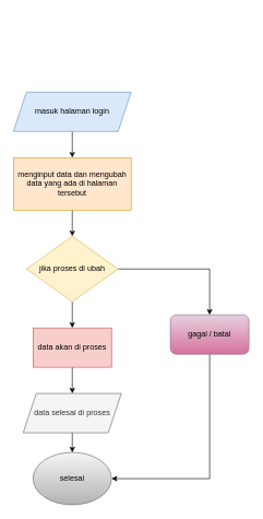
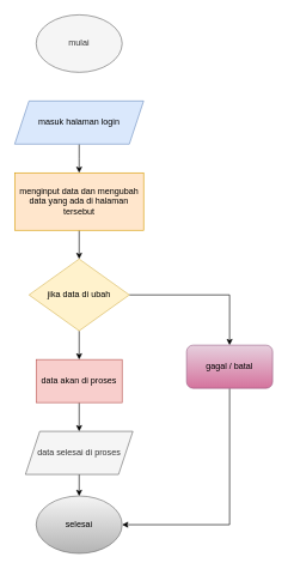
  <mxCell id="0" />
  <mxCell id="1" parent="0" />
+ <mxCell id="2" value="mulai" style="ellipse;whiteSpace=wrap;html=1;fillColor=#f5f5f5;strokeColor=#666666;fontColor=#333333;" parent="1" vertex="1"><mxGeometry x="50" y="20" width="120" height="80" as="geometry" /></mxCell>
  <mxCell id="3" style="edgeStyle=orthogonalEdgeStyle;rounded=0;orthogonalLoop=1;jettySize=auto;html=1;exitX=0.5;exitY=1;exitDx=0;exitDy=0;entryX=0.5;entryY=0;entryDx=0;entryDy=0;" parent="1" source="4" edge="1"><mxGeometry relative="1" as="geometry"><mxPoint x="110" y="240" as="targetPoint" /></mxGeometry></mxCell>
  <mxCell id="4" value="masuk halaman login" style="shape=parallelogram;perimeter=parallelogramPerimeter;whiteSpace=wrap;html=1;fixedSize=1;fillColor=#dae8fc;strokeColor=#6c8ebf;" parent="1" vertex="1"><mxGeometry x="20" y="140" width="180" height="60" as="geometry" /></mxCell>
  <mxCell id="5" style="edgeStyle=orthogonalEdgeStyle;rounded=0;orthogonalLoop=1;jettySize=auto;html=1;exitX=0.5;exitY=1;exitDx=0;exitDy=0;" parent="1" source="6" target="9" edge="1"><mxGeometry relative="1" as="geometry" /></mxCell>
  <mxCell id="6" value="menginput data dan mengubah data yang ada di halaman tersebut&lt;br&gt;" style="rounded=0;whiteSpace=wrap;html=1;fillColor=#ffe6cc;strokeColor=#d79b00;" parent="1" vertex="1"><mxGeometry x="20" y="240" width="180" height="80" as="geometry" /></mxCell>
  <mxCell id="7" style="edgeStyle=orthogonalEdgeStyle;rounded=0;orthogonalLoop=1;jettySize=auto;html=1;exitX=0.5;exitY=1;exitDx=0;exitDy=0;entryX=0.5;entryY=0;entryDx=0;entryDy=0;" parent="1" source="9" target="12" edge="1"><mxGeometry relative="1" as="geometry" /></mxCell>
  <mxCell id="8" style="edgeStyle=orthogonalEdgeStyle;rounded=0;orthogonalLoop=1;jettySize=auto;html=1;exitX=1;exitY=0.5;exitDx=0;exitDy=0;" parent="1" source="9" target="14" edge="1"><mxGeometry relative="1" as="geometry" /></mxCell>
- <mxCell id="9" value="jika proses di ubah" style="rhombus;whiteSpace=wrap;html=1;fillColor=#fff2cc;strokeColor=#d6b656;" parent="1" vertex="1"><mxGeometry x="40" y="360" width="140" height="100" as="geometry" /></mxCell>
+ <mxCell id="9" value="jika data di ubah" style="rhombus;whiteSpace=wrap;html=1;fillColor=#fff2cc;strokeColor=#d6b656;" parent="1" vertex="1"><mxGeometry x="40" y="360" width="140" height="100" as="geometry" /></mxCell>
  <mxCell id="10" style="edgeStyle=orthogonalEdgeStyle;rounded=0;orthogonalLoop=1;jettySize=auto;html=1;exitX=0.5;exitY=1;exitDx=0;exitDy=0;" parent="1" source="4" target="4" edge="1"><mxGeometry relative="1" as="geometry" /></mxCell>
  <mxCell id="11" style="edgeStyle=orthogonalEdgeStyle;rounded=0;orthogonalLoop=1;jettySize=auto;html=1;exitX=0.5;exitY=1;exitDx=0;exitDy=0;" edge="1" parent="1" source="12" target="17"><mxGeometry relative="1" as="geometry" /></mxCell>
  <mxCell id="12" value="data akan di proses" style="rounded=0;whiteSpace=wrap;html=1;fillColor=#f8cecc;strokeColor=#b85450;" parent="1" vertex="1"><mxGeometry x="50" y="500" width="120" height="60" as="geometry" /></mxCell>
  <mxCell id="13" style="edgeStyle=orthogonalEdgeStyle;rounded=0;orthogonalLoop=1;jettySize=auto;html=1;exitX=0.5;exitY=1;exitDx=0;exitDy=0;entryX=1;entryY=0.5;entryDx=0;entryDy=0;" parent="1" source="14" target="15" edge="1"><mxGeometry relative="1" as="geometry" /></mxCell>
  <mxCell id="14" value="gagal / batal" style="rounded=1;whiteSpace=wrap;html=1;gradientColor=#d5739d;fillColor=#e6d0de;strokeColor=#996185;" parent="1" vertex="1"><mxGeometry x="260" y="480" width="120" height="60" as="geometry" /></mxCell>
  <mxCell id="15" value="selesai" style="ellipse;whiteSpace=wrap;html=1;fillColor=#f5f5f5;strokeColor=#666666;gradientColor=#b3b3b3;" parent="1" vertex="1"><mxGeometry x="50" y="690" width="120" height="80" as="geometry" /></mxCell>
  <mxCell id="16" style="edgeStyle=orthogonalEdgeStyle;rounded=0;orthogonalLoop=1;jettySize=auto;html=1;exitX=0.5;exitY=1;exitDx=0;exitDy=0;entryX=0.5;entryY=0;entryDx=0;entryDy=0;" edge="1" parent="1" source="17" target="15"><mxGeometry relative="1" as="geometry" /></mxCell>
  <mxCell id="17" value="data selesai di proses" style="shape=parallelogram;perimeter=parallelogramPerimeter;whiteSpace=wrap;html=1;fixedSize=1;fillColor=#f5f5f5;strokeColor=#666666;fontColor=#333333;" vertex="1" parent="1"><mxGeometry x="35" y="600" width="150" height="60" as="geometry" /></mxCell>
